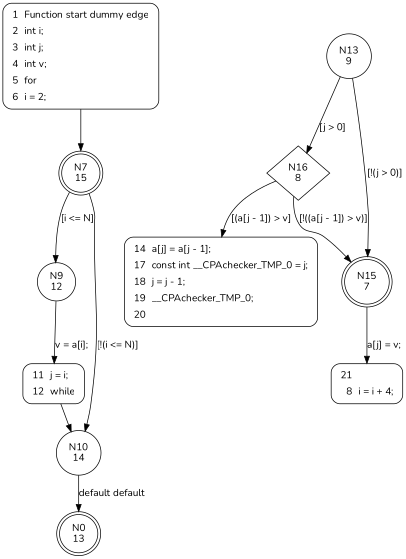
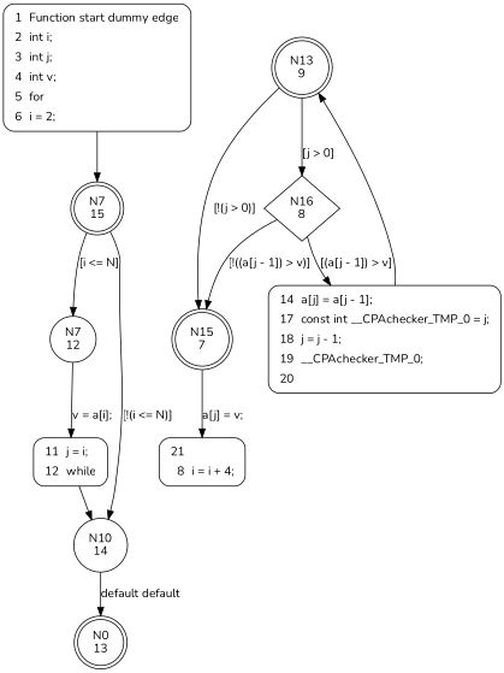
  digraph {
    fontname=Nunito
    node [fontname=Nunito shape=doublecircle]
    edge [fontname=Nunito]
    n1 [label="N7\n15"]
-   n2 [label="N9\n12" shape=circle]
+   n2 [label="N7\n12" shape=circle]
    n3 [label="N10\n14" shape=circle]
    n4 [fillcolor=white label=<<table border="0" cellborder="0" cellpadding="3" bgcolor="white"><tr><td align="right">11</td><td align="left">j = i;</td></tr><tr><td align="right">12</td><td align="left">while</td></tr></table>> penwidth=1 shape=Mrecord style="filled,bold"]
    n5 [label="N0\n13"]
-   n6 [label="N13\n9" shape=circle]
+   n6 [label="N13\n9"]
    n7 [label="N16\n8" shape=diamond]
    n8 [label="N15\n7"]
    n9 [fillcolor=white label=<<table border="0" cellborder="0" cellpadding="3" bgcolor="white"><tr><td align="right">14</td><td align="left">a[j] = a[j - 1];</td></tr><tr><td align="right">17</td><td align="left">const int __CPAchecker_TMP_0 = j;</td></tr><tr><td align="right">18</td><td align="left">j = j - 1;</td></tr><tr><td align="right">19</td><td align="left">__CPAchecker_TMP_0;</td></tr><tr><td align="right">20</td><td align="left"></td></tr></table>> penwidth=1 shape=Mrecord style="filled,bold"]
    n10 [fillcolor=white label=<<table border="0" cellborder="0" cellpadding="3" bgcolor="white"><tr><td align="right">21</td><td align="left"></td></tr><tr><td align="right">8</td><td align="left">i = i + 4;</td></tr></table>> penwidth=1 shape=Mrecord style="filled,bold"]
    n11 [fillcolor=white label=<<table border="0" cellborder="0" cellpadding="3" bgcolor="white"><tr><td align="right">1</td><td align="left">Function start dummy edge</td></tr><tr><td align="right">2</td><td align="left">int i;</td></tr><tr><td align="right">3</td><td align="left">int j;</td></tr><tr><td align="right">4</td><td align="left">int v;</td></tr><tr><td align="right">5</td><td align="left">for</td></tr><tr><td align="right">6</td><td align="left">i = 2;</td></tr></table>> penwidth=1 shape=Mrecord style="filled,bold"]
    n1 -> n2 [label="[i <= N]"]
    n1 -> n3 [label="[!(i <= N)]"]
    n2 -> n4 [label="v = a[i];"]
    n3 -> n5 [label="default default"]
    n4 -> n3
    n6 -> n7 [label="[j > 0]"]
    n6 -> n8 [label="[!(j > 0)]"]
    n7 -> n8 [label="[!((a[j - 1]) > v)]"]
    n7 -> n9 [label="[(a[j - 1]) > v]"]
    n8 -> n10 [label="a[j] = v;"]
+   n9 -> n6
    n11 -> n1
  }
